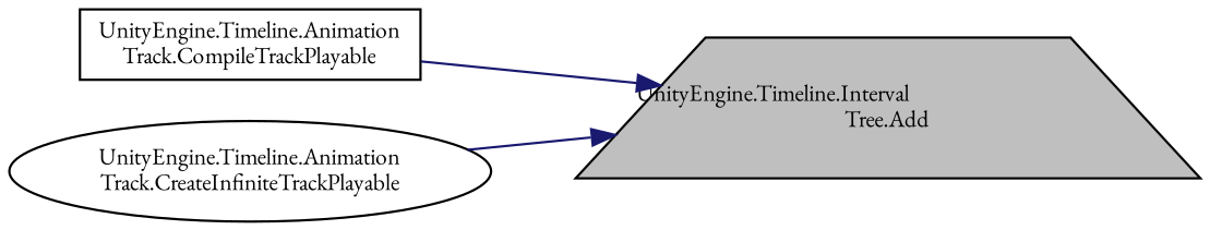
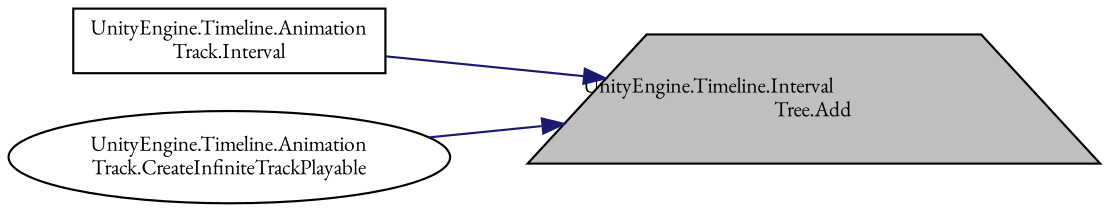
  digraph {
    rankdir=RL
    fontname="EB Garamond"
    node [color=black fillcolor=white fontname="EB Garamond" fontsize=10 style=filled]
    edge [color=midnightblue dir=back fontname="EB Garamond" fontsize=10 labelfontname=Helvetica labelfontsize=10 style=solid]
    n1 [fillcolor=grey75 fontcolor=black height=0.2 label="UnityEngine.Timeline.Interval\lTree.Add" shape=trapezium width=0.4]
-   n2 [height=0.2 label="UnityEngine.Timeline.Animation\lTrack.CompileTrackPlayable" shape=box width=0.4]
+   n2 [height=0.2 label="UnityEngine.Timeline.Animation\lTrack.Interval" shape=box width=0.4]
    n3 [height=0.2 label="UnityEngine.Timeline.Animation\lTrack.CreateInfiniteTrackPlayable" shape=ellipse width=0.4]
    n1 -> n2
    n1 -> n3
  }
